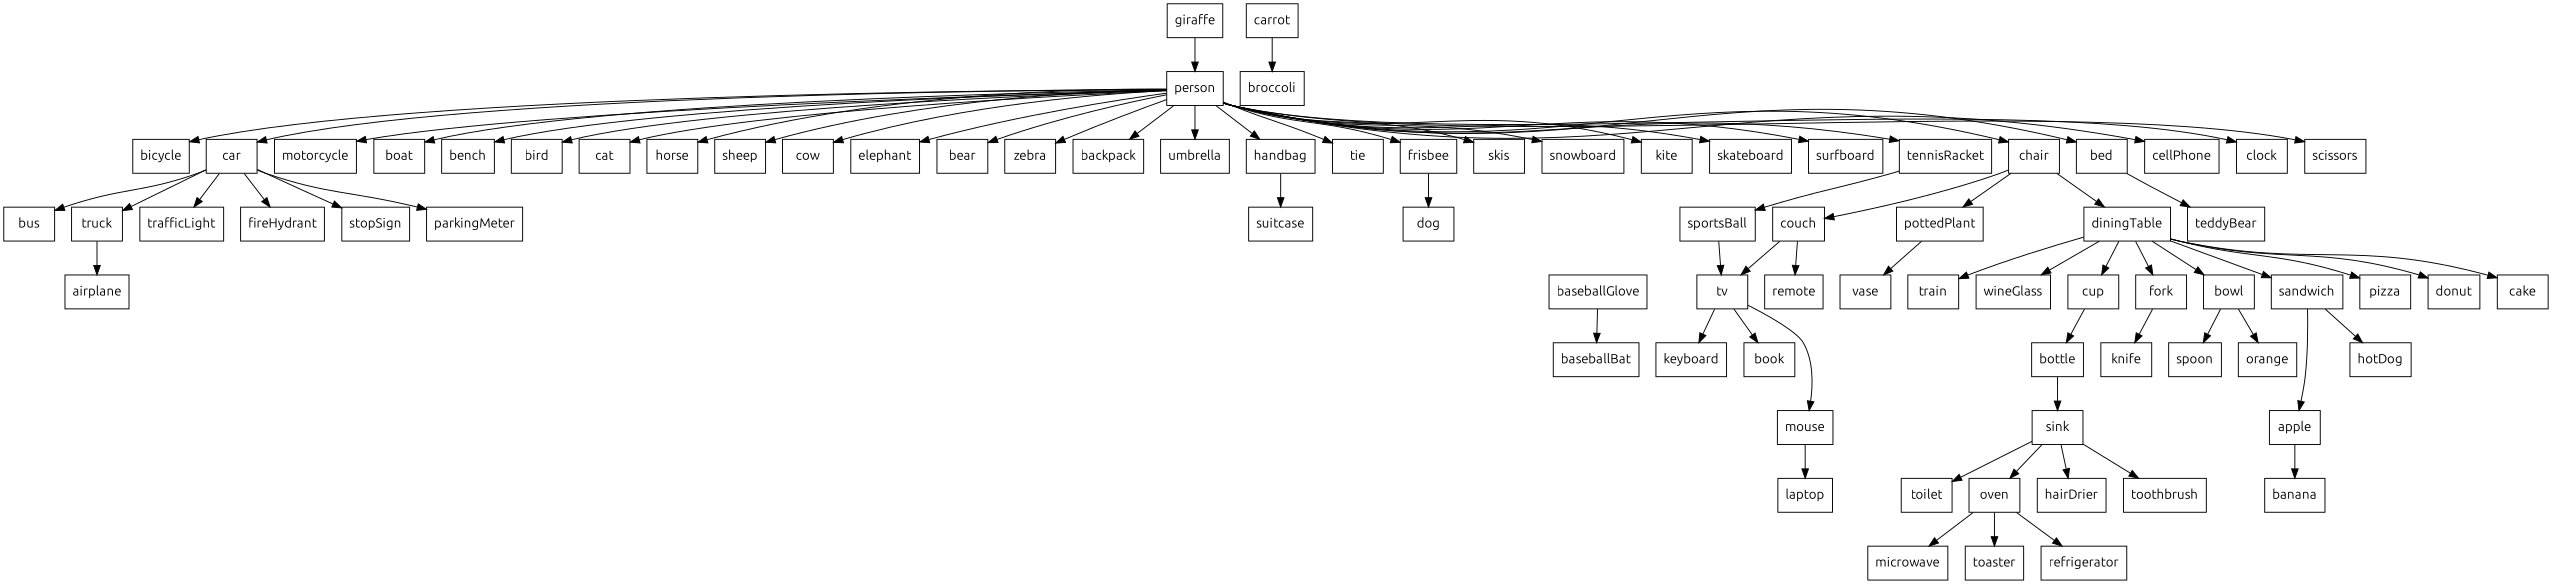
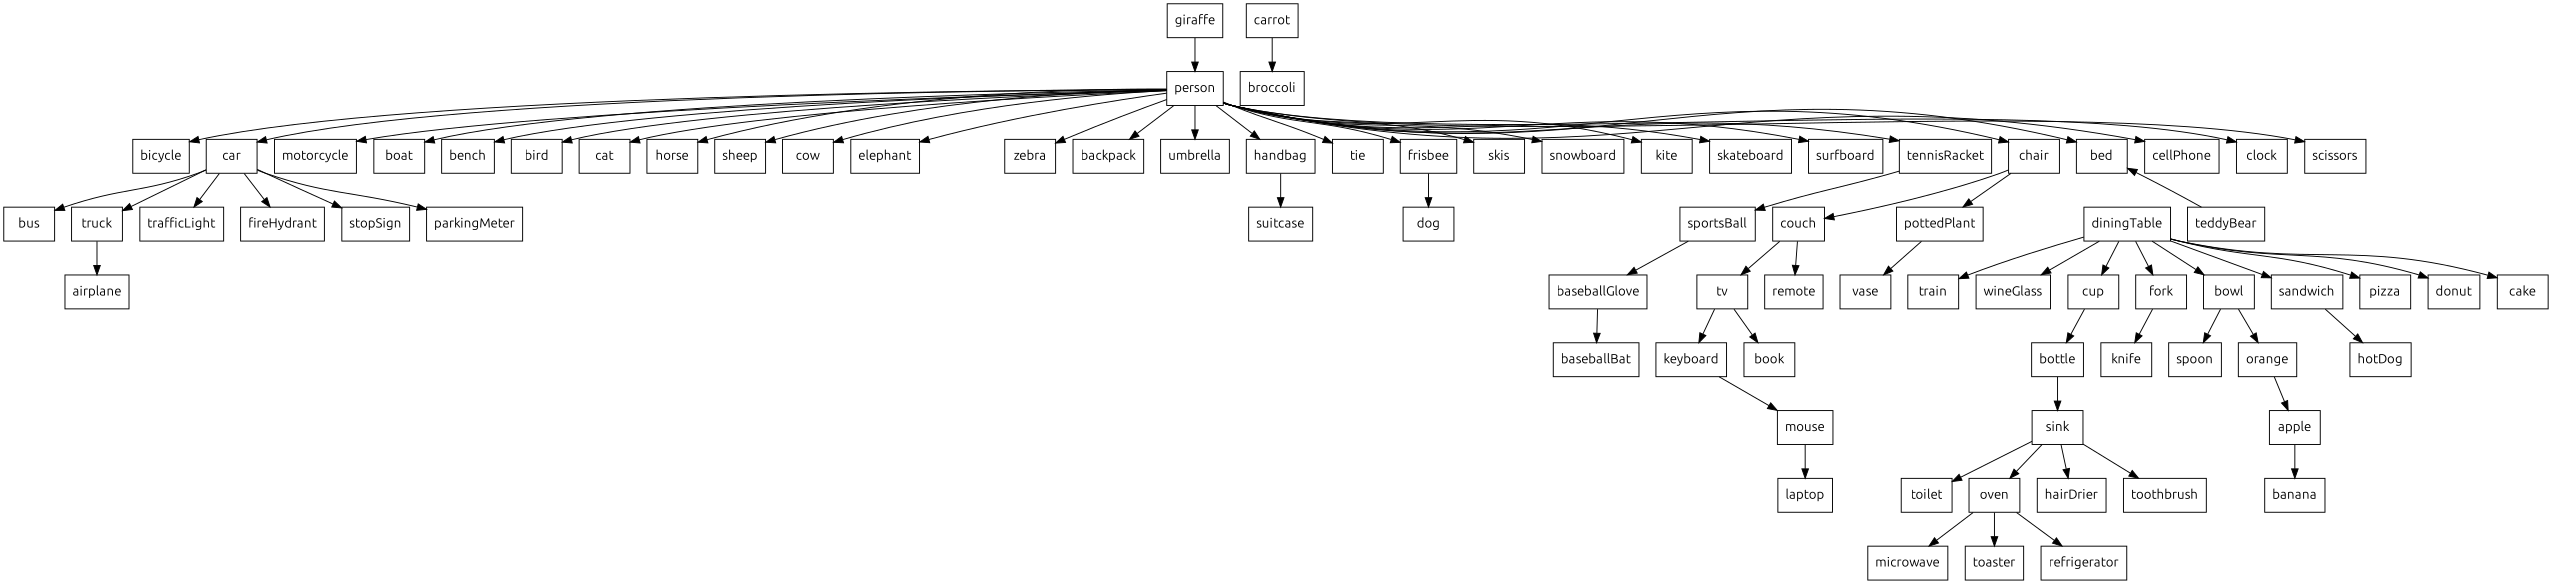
  digraph {
    fontname=Ubuntu
    node [fontname=Ubuntu shape=box]
    edge [fontname=Ubuntu]
    n1 [label=person]
    n2 [label=bicycle]
    n3 [label=car]
    n4 [label=motorcycle]
    n5 [label=boat]
    n6 [label=bench]
    n7 [label=bird]
    n8 [label=cat]
    n9 [label=horse]
    n10 [label=sheep]
    n11 [label=cow]
    n12 [label=elephant]
-   n13 [label=bear]
    n14 [label=zebra]
    n15 [label=backpack]
    n16 [label=umbrella]
    n17 [label=handbag]
    n18 [label=tie]
    n19 [label=frisbee]
    n20 [label=skis]
    n21 [label=snowboard]
    n22 [label=kite]
    n23 [label=skateboard]
    n24 [label=surfboard]
    n25 [label=tennisRacket]
    n26 [label=chair]
    n27 [label=bed]
    n28 [label=cellPhone]
    n29 [label=clock]
    n30 [label=scissors]
    n31 [label=bus]
    n32 [label=truck]
    n33 [label=trafficLight]
    n34 [label=fireHydrant]
    n35 [label=stopSign]
    n36 [label=parkingMeter]
    n37 [label=giraffe]
    n38 [label=suitcase]
    n39 [label=dog]
    n40 [label=sportsBall]
    n41 [label=couch]
    n42 [label=pottedPlant]
    n43 [label=diningTable]
    n44 [label=teddyBear]
    n45 [label=airplane]
    n46 [label=baseballGlove]
    n47 [label=tv]
    n48 [label=remote]
    n49 [label=vase]
    n50 [label=train]
    n51 [label=wineGlass]
    n52 [label=cup]
    n53 [label=fork]
    n54 [label=bowl]
    n55 [label=sandwich]
    n56 [label=pizza]
    n57 [label=donut]
    n58 [label=cake]
    n59 [label=baseballBat]
    n60 [label=bottle]
    n61 [label=sink]
    n62 [label=toilet]
    n63 [label=oven]
    n64 [label=hairDrier]
    n65 [label=toothbrush]
    n66 [label=microwave]
    n67 [label=toaster]
    n68 [label=refrigerator]
    n69 [label=knife]
    n70 [label=spoon]
    n71 [label=orange]
    n72 [label=apple]
    n73 [label=carrot]
    n74 [label=broccoli]
    n75 [label=banana]
    n76 [label=hotDog]
    n77 [label=keyboard]
    n78 [label=book]
    n79 [label=mouse]
    n80 [label=laptop]
    n1 -> n2
    n1 -> n3
    n1 -> n4
    n1 -> n5
    n1 -> n6
    n1 -> n7
    n1 -> n8
    n1 -> n9
    n1 -> n10
    n1 -> n11
    n1 -> n12
-   n1 -> n13
    n1 -> n14
    n1 -> n15
    n1 -> n16
    n1 -> n17
    n1 -> n18
    n1 -> n19
    n1 -> n20
    n1 -> n21
    n1 -> n22
    n1 -> n23
    n1 -> n24
    n1 -> n25
    n1 -> n26
    n1 -> n27
    n1 -> n28
    n1 -> n29
    n1 -> n30
    n3 -> n31
    n3 -> n32
    n3 -> n33
    n3 -> n34
    n3 -> n35
    n3 -> n36
    n17 -> n38
    n19 -> n39
    n25 -> n40
    n26 -> n41
    n26 -> n42
-   n26 -> n43
-   n27 -> n44
+   n44 -> n27
    n32 -> n45
    n37 -> n1
-   n40 -> n47
+   n40 -> n46
    n41 -> n47
    n41 -> n48
    n42 -> n49
    n43 -> n50
    n43 -> n51
    n43 -> n52
    n43 -> n53
    n43 -> n54
    n43 -> n55
    n43 -> n56
    n43 -> n57
    n43 -> n58
    n46 -> n59
    n47 -> n77
    n47 -> n78
    n52 -> n60
    n53 -> n69
    n54 -> n70
    n54 -> n71
    n55 -> n76
    n60 -> n61
    n61 -> n62
    n61 -> n63
    n61 -> n64
    n61 -> n65
    n63 -> n66
    n63 -> n67
    n63 -> n68
-   n55 -> n72
+   n71 -> n72
    n72 -> n75
    n73 -> n74
-   n47 -> n79
+   n77 -> n79
    n79 -> n80
  }
